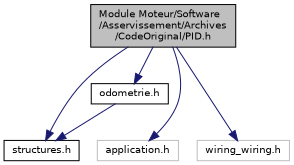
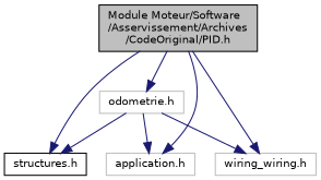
  digraph {
    node [color=black fillcolor=white fontname=Helvetica fontsize=10 shape=record style=filled]
    edge [color=midnightblue fontname=Helvetica fontsize=10 labelfontname=Helvetica labelfontsize=10 style=solid]
    n1 [fillcolor=grey75 fontcolor=black height=0.2 label="Module Moteur/Software\l/Asservissement/Archives\l/CodeOriginal/PID.h" width=0.4]
    n2 [height=0.2 label="structures.h" width=0.4]
-   n3 [height=0.2 label="odometrie.h" width=0.4]
+   n3 [color=grey75 height=0.2 label="odometrie.h" width=0.4]
    n4 [color=grey75 height=0.2 label="application.h" width=0.4]
    n5 [color=grey75 height=0.2 label="wiring_wiring.h" width=0.4]
    n1 -> n2
    n1 -> n3
    n1 -> n4
    n1 -> n5
    n3 -> n2
+   n3 -> n4
+   n3 -> n5
  }
